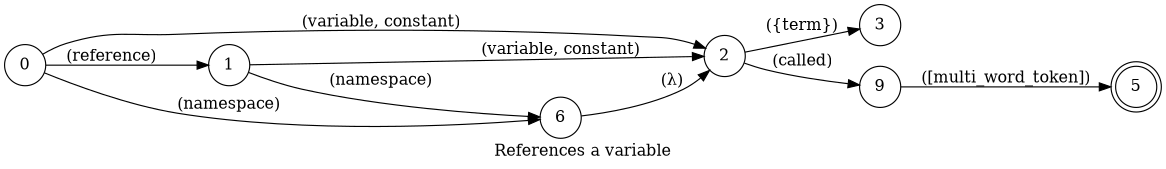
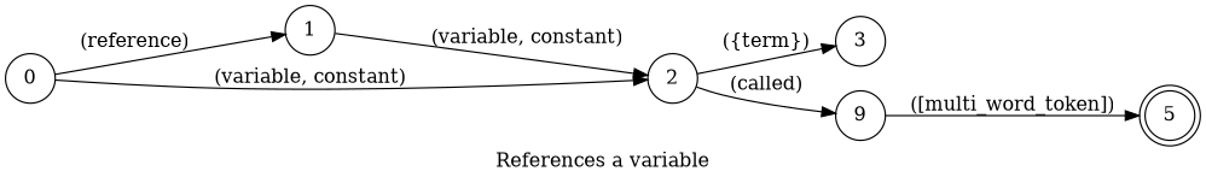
  digraph {
    desc="Writes a variable or constant in the editor"
    examples="\n      variable value,\n      variable label,\n      constant name,\n      constant age,\n      constant language,\n      namespace color,\n      reference variable horse,\n      reference constant bike,\n      reference namespace bike,\n      namespace called [multi_word_token],\n      constant called [multi_word_token],\n      variable called [multi_word_token],\n      reference variable called [multi_word_token],\n      reference constant called [multi_word_token]\n    "
    label="References a variable"
    lang="en-US"
    langName=English
    rankdir=LR
    title="References a variable"
    node [shape=circle]
    0
    1
    2
-   6
    5 [shape=doublecircle]
    3
    n7 [label=9]
    subgraph sub_1 {
      0
      1
    }
    subgraph sub_2 {
      0
      1
    }
    0 -> 1 [label="(reference)"]
    0 -> 2 [label="(variable, constant)"]
-   0 -> 6 [label="(namespace)" normalizer=boolean store=isNamespace]
    1 -> 2 [label="(variable, constant)"]
-   1 -> 6 [label="(namespace)" normalizer=boolean store=isNamespace]
    2 -> 3 [label="({term})" store=varName]
    2 -> n7 [label="(called)"]
-   6 -> 2 [label="(λ)"]
    n7 -> 5 [extraArgs="{\"case\": \"camel\"}" label="([multi_word_token])" store=varName]
  }
